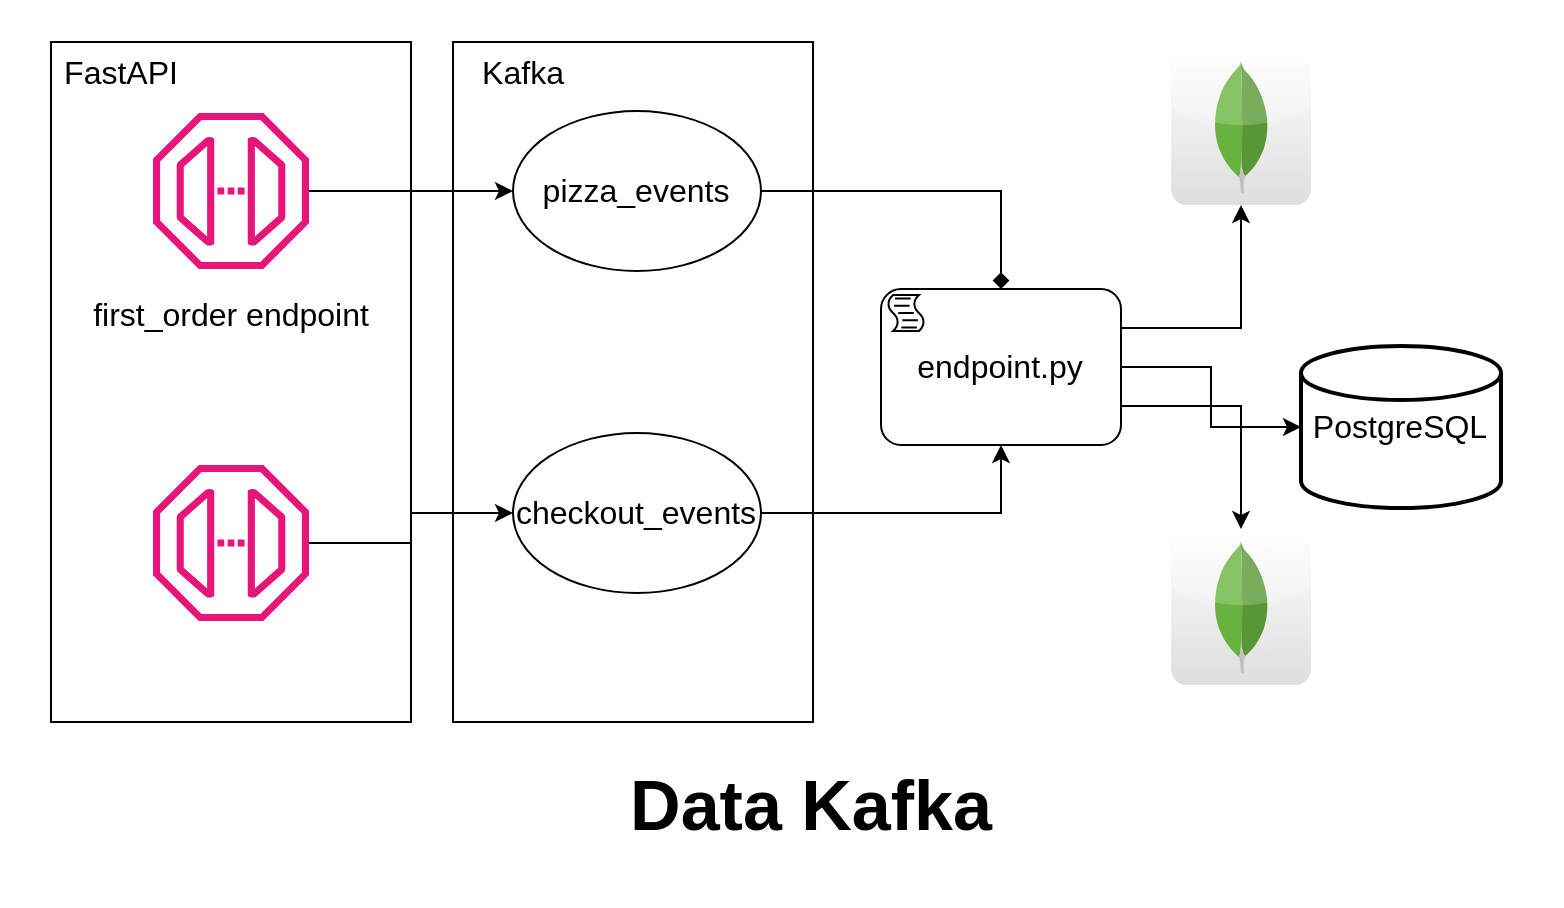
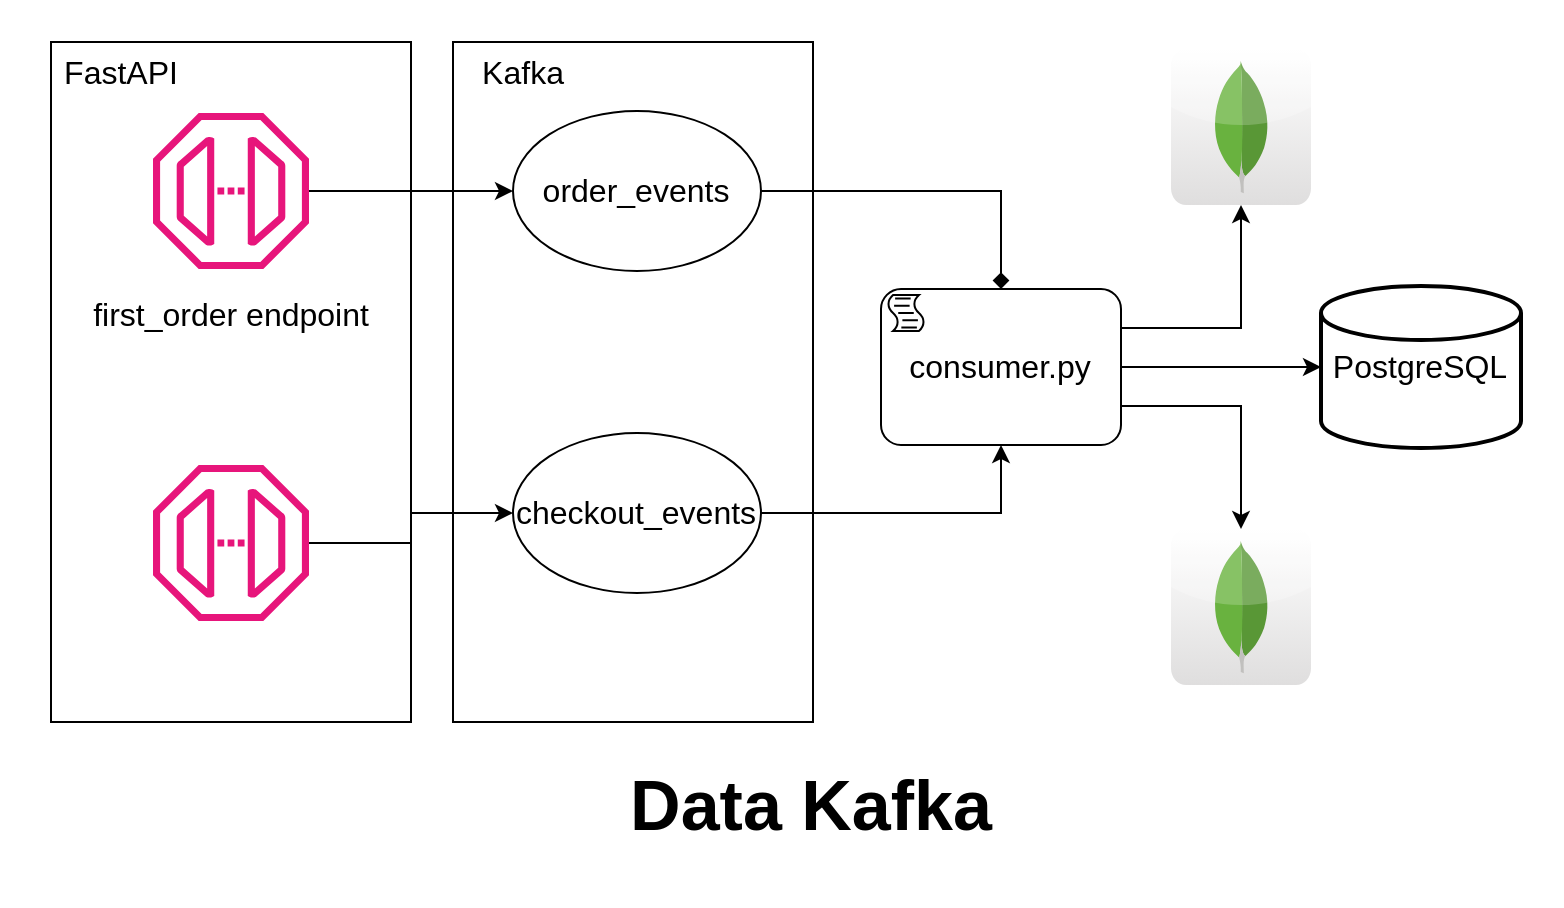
  <mxCell id="0" />
  <mxCell id="1" parent="0" />
  <mxCell id="2" value="" style="rounded=0;whiteSpace=wrap;html=1;" parent="1" vertex="1"><mxGeometry x="226" y="20.5" width="180" height="340" as="geometry" /></mxCell>
  <mxCell id="3" value="" style="rounded=0;whiteSpace=wrap;html=1;" parent="1" vertex="1"><mxGeometry x="25" y="20.5" width="180" height="340" as="geometry" /></mxCell>
  <mxCell id="4" style="edgeStyle=orthogonalEdgeStyle;rounded=0;orthogonalLoop=1;jettySize=auto;html=1;entryX=0.5;entryY=0;entryDx=0;entryDy=0;entryPerimeter=0;endArrow=diamond;" parent="1" source="5" target="18" edge="1"><mxGeometry relative="1" as="geometry" /></mxCell>
- <mxCell id="5" value="&lt;font style=&quot;font-size: 16px;&quot;&gt;pizza_events&lt;/font&gt;" style="ellipse;whiteSpace=wrap;html=1;" parent="1" vertex="1"><mxGeometry x="256" y="55" width="124" height="80" as="geometry" /></mxCell>
+ <mxCell id="5" value="&lt;font style=&quot;font-size: 16px;&quot;&gt;order_events&lt;/font&gt;" style="ellipse;whiteSpace=wrap;html=1;" parent="1" vertex="1"><mxGeometry x="256" y="55" width="124" height="80" as="geometry" /></mxCell>
  <mxCell id="6" style="edgeStyle=orthogonalEdgeStyle;rounded=0;orthogonalLoop=1;jettySize=auto;html=1;entryX=0.5;entryY=1;entryDx=0;entryDy=0;entryPerimeter=0;" parent="1" source="7" target="18" edge="1"><mxGeometry relative="1" as="geometry" /></mxCell>
  <mxCell id="7" value="&lt;font style=&quot;font-size: 16px;&quot;&gt;checkout_events&lt;/font&gt;" style="ellipse;whiteSpace=wrap;html=1;fontSize=16;" parent="1" vertex="1"><mxGeometry x="256" y="216" width="124" height="80" as="geometry" /></mxCell>
  <mxCell id="8" value="&lt;font style=&quot;font-size: 16px;&quot;&gt;FastAPI&lt;/font&gt;" style="text;html=1;align=center;verticalAlign=middle;resizable=0;points=[];autosize=1;strokeColor=none;fillColor=none;" parent="1" vertex="1"><mxGeometry x="20" y="20.5" width="80" height="30" as="geometry" /></mxCell>
  <mxCell id="9" style="edgeStyle=orthogonalEdgeStyle;rounded=0;orthogonalLoop=1;jettySize=auto;html=1;entryX=0;entryY=0.5;entryDx=0;entryDy=0;" parent="1" source="10" target="5" edge="1"><mxGeometry relative="1" as="geometry" /></mxCell>
  <mxCell id="10" value="" style="sketch=0;outlineConnect=0;fontColor=#232F3E;gradientColor=none;fillColor=#E7157B;strokeColor=none;dashed=0;verticalLabelPosition=bottom;verticalAlign=top;align=center;html=1;fontSize=12;fontStyle=0;aspect=fixed;pointerEvents=1;shape=mxgraph.aws4.endpoint;" parent="1" vertex="1"><mxGeometry x="76" y="56" width="78" height="78" as="geometry" /></mxCell>
  <mxCell id="11" style="edgeStyle=orthogonalEdgeStyle;rounded=0;orthogonalLoop=1;jettySize=auto;html=1;entryX=0;entryY=0.5;entryDx=0;entryDy=0;" parent="1" source="12" target="7" edge="1"><mxGeometry relative="1" as="geometry" /></mxCell>
  <mxCell id="12" value="" style="sketch=0;outlineConnect=0;fontColor=#232F3E;gradientColor=none;fillColor=#E7157B;strokeColor=none;dashed=0;verticalLabelPosition=bottom;verticalAlign=top;align=center;html=1;fontSize=12;fontStyle=0;aspect=fixed;pointerEvents=1;shape=mxgraph.aws4.endpoint;" parent="1" vertex="1"><mxGeometry x="76" y="232" width="78" height="78" as="geometry" /></mxCell>
  <mxCell id="13" value="first_order endpoint" style="text;html=1;align=center;verticalAlign=middle;resizable=0;points=[];autosize=1;strokeColor=none;fillColor=none;fontSize=16;" parent="1" vertex="1"><mxGeometry x="35" y="142" width="160" height="30" as="geometry" /></mxCell>
  <mxCell id="14" value="" style="dashed=0;outlineConnect=0;html=1;align=center;labelPosition=center;verticalLabelPosition=bottom;verticalAlign=top;shape=mxgraph.webicons.mongodb;gradientColor=#DFDEDE" parent="1" vertex="1"><mxGeometry x="585" y="24" width="70" height="78" as="geometry" /></mxCell>
  <mxCell id="15" value="" style="dashed=0;outlineConnect=0;html=1;align=center;labelPosition=center;verticalLabelPosition=bottom;verticalAlign=top;shape=mxgraph.webicons.mongodb;gradientColor=#DFDEDE" parent="1" vertex="1"><mxGeometry x="585" y="264" width="70" height="78" as="geometry" /></mxCell>
  <mxCell id="16" style="edgeStyle=orthogonalEdgeStyle;rounded=0;orthogonalLoop=1;jettySize=auto;html=1;exitX=1;exitY=0.25;exitDx=0;exitDy=0;exitPerimeter=0;" parent="1" source="18" target="14" edge="1"><mxGeometry relative="1" as="geometry" /></mxCell>
  <mxCell id="17" style="edgeStyle=orthogonalEdgeStyle;rounded=0;orthogonalLoop=1;jettySize=auto;html=1;exitX=1;exitY=0.75;exitDx=0;exitDy=0;exitPerimeter=0;" parent="1" source="18" target="15" edge="1"><mxGeometry relative="1" as="geometry" /></mxCell>
- <mxCell id="18" value="&lt;font style=&quot;font-size: 16px;&quot;&gt;endpoint.py&lt;/font&gt;" style="points=[[0.25,0,0],[0.5,0,0],[0.75,0,0],[1,0.25,0],[1,0.5,0],[1,0.75,0],[0.75,1,0],[0.5,1,0],[0.25,1,0],[0,0.75,0],[0,0.5,0],[0,0.25,0]];shape=mxgraph.bpmn.task;whiteSpace=wrap;rectStyle=rounded;size=10;html=1;container=1;expand=0;collapsible=0;taskMarker=script;" parent="1" vertex="1"><mxGeometry x="440" y="144" width="120" height="78" as="geometry" /></mxCell>
+ <mxCell id="18" value="&lt;font style=&quot;font-size: 16px;&quot;&gt;consumer.py&lt;/font&gt;" style="points=[[0.25,0,0],[0.5,0,0],[0.75,0,0],[1,0.25,0],[1,0.5,0],[1,0.75,0],[0.75,1,0],[0.5,1,0],[0.25,1,0],[0,0.75,0],[0,0.5,0],[0,0.25,0]];shape=mxgraph.bpmn.task;whiteSpace=wrap;rectStyle=rounded;size=10;html=1;container=1;expand=0;collapsible=0;taskMarker=script;" parent="1" vertex="1"><mxGeometry x="440" y="144" width="120" height="78" as="geometry" /></mxCell>
  <mxCell id="19" value="Kafka" style="text;html=1;align=center;verticalAlign=middle;resizable=0;points=[];autosize=1;strokeColor=none;fillColor=none;fontSize=16;" parent="1" vertex="1"><mxGeometry x="231" y="20.5" width="60" height="30" as="geometry" /></mxCell>
- <mxCell id="20" value="PostgreSQL" style="strokeWidth=2;html=1;shape=mxgraph.flowchart.database;whiteSpace=wrap;fontSize=16;" parent="1" vertex="1"><mxGeometry x="650" y="172.5" width="100" height="81" as="geometry" /></mxCell>
+ <mxCell id="20" value="PostgreSQL" style="strokeWidth=2;html=1;shape=mxgraph.flowchart.database;whiteSpace=wrap;fontSize=16;" parent="1" vertex="1"><mxGeometry x="660" y="142.5" width="100" height="81" as="geometry" /></mxCell>
  <mxCell id="21" value="&lt;b&gt;&lt;font style=&quot;font-size: 35px;&quot;&gt;Data Kafka&lt;/font&gt;&lt;/b&gt;" style="text;html=1;align=center;verticalAlign=middle;resizable=0;points=[];autosize=1;strokeColor=none;fillColor=none;" parent="1" vertex="1"><mxGeometry x="285" y="372" width="240" height="60" as="geometry" /></mxCell>
  <mxCell id="22" style="edgeStyle=orthogonalEdgeStyle;rounded=0;orthogonalLoop=1;jettySize=auto;html=1;entryX=0;entryY=0.5;entryDx=0;entryDy=0;entryPerimeter=0;" parent="1" source="18" target="20" edge="1"><mxGeometry relative="1" as="geometry" /></mxCell>
